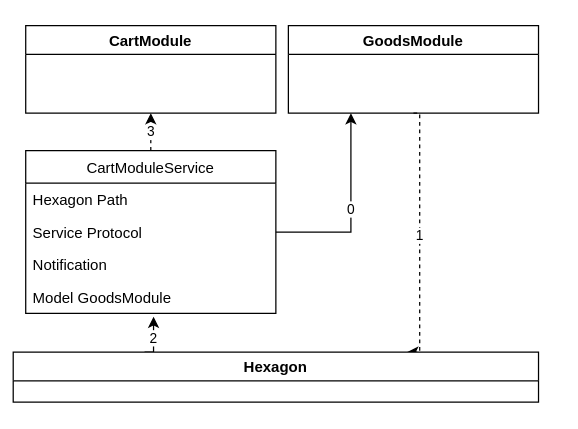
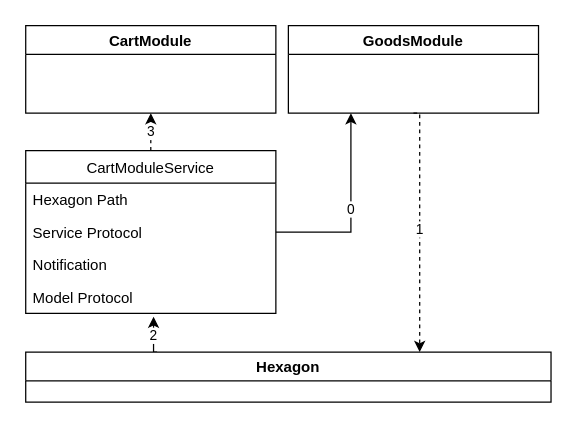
  <mxCell id="0" />
  <mxCell id="1" parent="0" />
  <mxCell id="2" value="3" style="edgeStyle=orthogonalEdgeStyle;rounded=0;orthogonalLoop=1;jettySize=auto;html=1;exitX=0.5;exitY=0;exitDx=0;exitDy=0;entryX=0.5;entryY=1;entryDx=0;entryDy=0;dashed=1;" edge="1" parent="1" source="3" target="8"><mxGeometry relative="1" as="geometry" /></mxCell>
  <mxCell id="3" value="CartModuleService" style="swimlane;fontStyle=0;childLayout=stackLayout;horizontal=1;startSize=26;fillColor=none;horizontalStack=0;resizeParent=1;resizeParentMax=0;resizeLast=0;collapsible=1;marginBottom=0;" vertex="1" parent="1"><mxGeometry x="20" y="120" width="200" height="130" as="geometry" /></mxCell>
  <mxCell id="4" value="Hexagon Path" style="text;strokeColor=none;fillColor=none;align=left;verticalAlign=top;spacingLeft=4;spacingRight=4;overflow=hidden;rotatable=0;points=[[0,0.5],[1,0.5]];portConstraint=eastwest;" vertex="1" parent="3"><mxGeometry y="26" width="200" height="26" as="geometry" /></mxCell>
  <mxCell id="5" value="Service Protocol" style="text;strokeColor=none;fillColor=none;align=left;verticalAlign=top;spacingLeft=4;spacingRight=4;overflow=hidden;rotatable=0;points=[[0,0.5],[1,0.5]];portConstraint=eastwest;" vertex="1" parent="3"><mxGeometry y="52" width="200" height="26" as="geometry" /></mxCell>
  <mxCell id="6" value="Notification" style="text;strokeColor=none;fillColor=none;align=left;verticalAlign=top;spacingLeft=4;spacingRight=4;overflow=hidden;rotatable=0;points=[[0,0.5],[1,0.5]];portConstraint=eastwest;" vertex="1" parent="3"><mxGeometry y="78" width="200" height="26" as="geometry" /></mxCell>
- <mxCell id="7" value="Model GoodsModule" style="text;strokeColor=none;fillColor=none;align=left;verticalAlign=top;spacingLeft=4;spacingRight=4;overflow=hidden;rotatable=0;points=[[0,0.5],[1,0.5]];portConstraint=eastwest;" vertex="1" parent="3"><mxGeometry y="104" width="200" height="26" as="geometry" /></mxCell>
+ <mxCell id="7" value="Model Protocol" style="text;strokeColor=none;fillColor=none;align=left;verticalAlign=top;spacingLeft=4;spacingRight=4;overflow=hidden;rotatable=0;points=[[0,0.5],[1,0.5]];portConstraint=eastwest;" vertex="1" parent="3"><mxGeometry y="104" width="200" height="26" as="geometry" /></mxCell>
  <mxCell id="8" value="CartModule" style="swimlane;" vertex="1" parent="1"><mxGeometry x="20" y="20" width="200" height="70" as="geometry" /></mxCell>
  <mxCell id="9" value="1" style="edgeStyle=orthogonalEdgeStyle;rounded=0;orthogonalLoop=1;jettySize=auto;html=1;exitX=0.5;exitY=1;exitDx=0;exitDy=0;entryX=0.75;entryY=0;entryDx=0;entryDy=0;dashed=1;" edge="1" parent="1" source="10" target="12"><mxGeometry relative="1" as="geometry"><Array as="points"><mxPoint x="335" y="90" /></Array></mxGeometry></mxCell>
  <mxCell id="10" value="GoodsModule" style="swimlane;" vertex="1" parent="1"><mxGeometry x="230" y="20" width="200" height="70" as="geometry" /></mxCell>
  <mxCell id="11" value="2" style="edgeStyle=orthogonalEdgeStyle;rounded=0;orthogonalLoop=1;jettySize=auto;html=1;exitX=0.25;exitY=0;exitDx=0;exitDy=0;entryX=0.511;entryY=1.103;entryDx=0;entryDy=0;entryPerimeter=0;" edge="1" parent="1" source="12" target="7"><mxGeometry relative="1" as="geometry" /></mxCell>
- <mxCell id="12" value="Hexagon" style="swimlane;" vertex="1" parent="1"><mxGeometry x="10" y="281" width="420" height="40" as="geometry" /></mxCell>
+ <mxCell id="12" value="Hexagon" style="swimlane;" vertex="1" parent="1"><mxGeometry x="20" y="281" width="420" height="40" as="geometry" /></mxCell>
  <mxCell id="13" value="0" style="edgeStyle=orthogonalEdgeStyle;rounded=0;orthogonalLoop=1;jettySize=auto;html=1;exitX=1;exitY=0.5;exitDx=0;exitDy=0;entryX=0.25;entryY=1;entryDx=0;entryDy=0;" edge="1" parent="1" source="5" target="10"><mxGeometry relative="1" as="geometry" /></mxCell>
